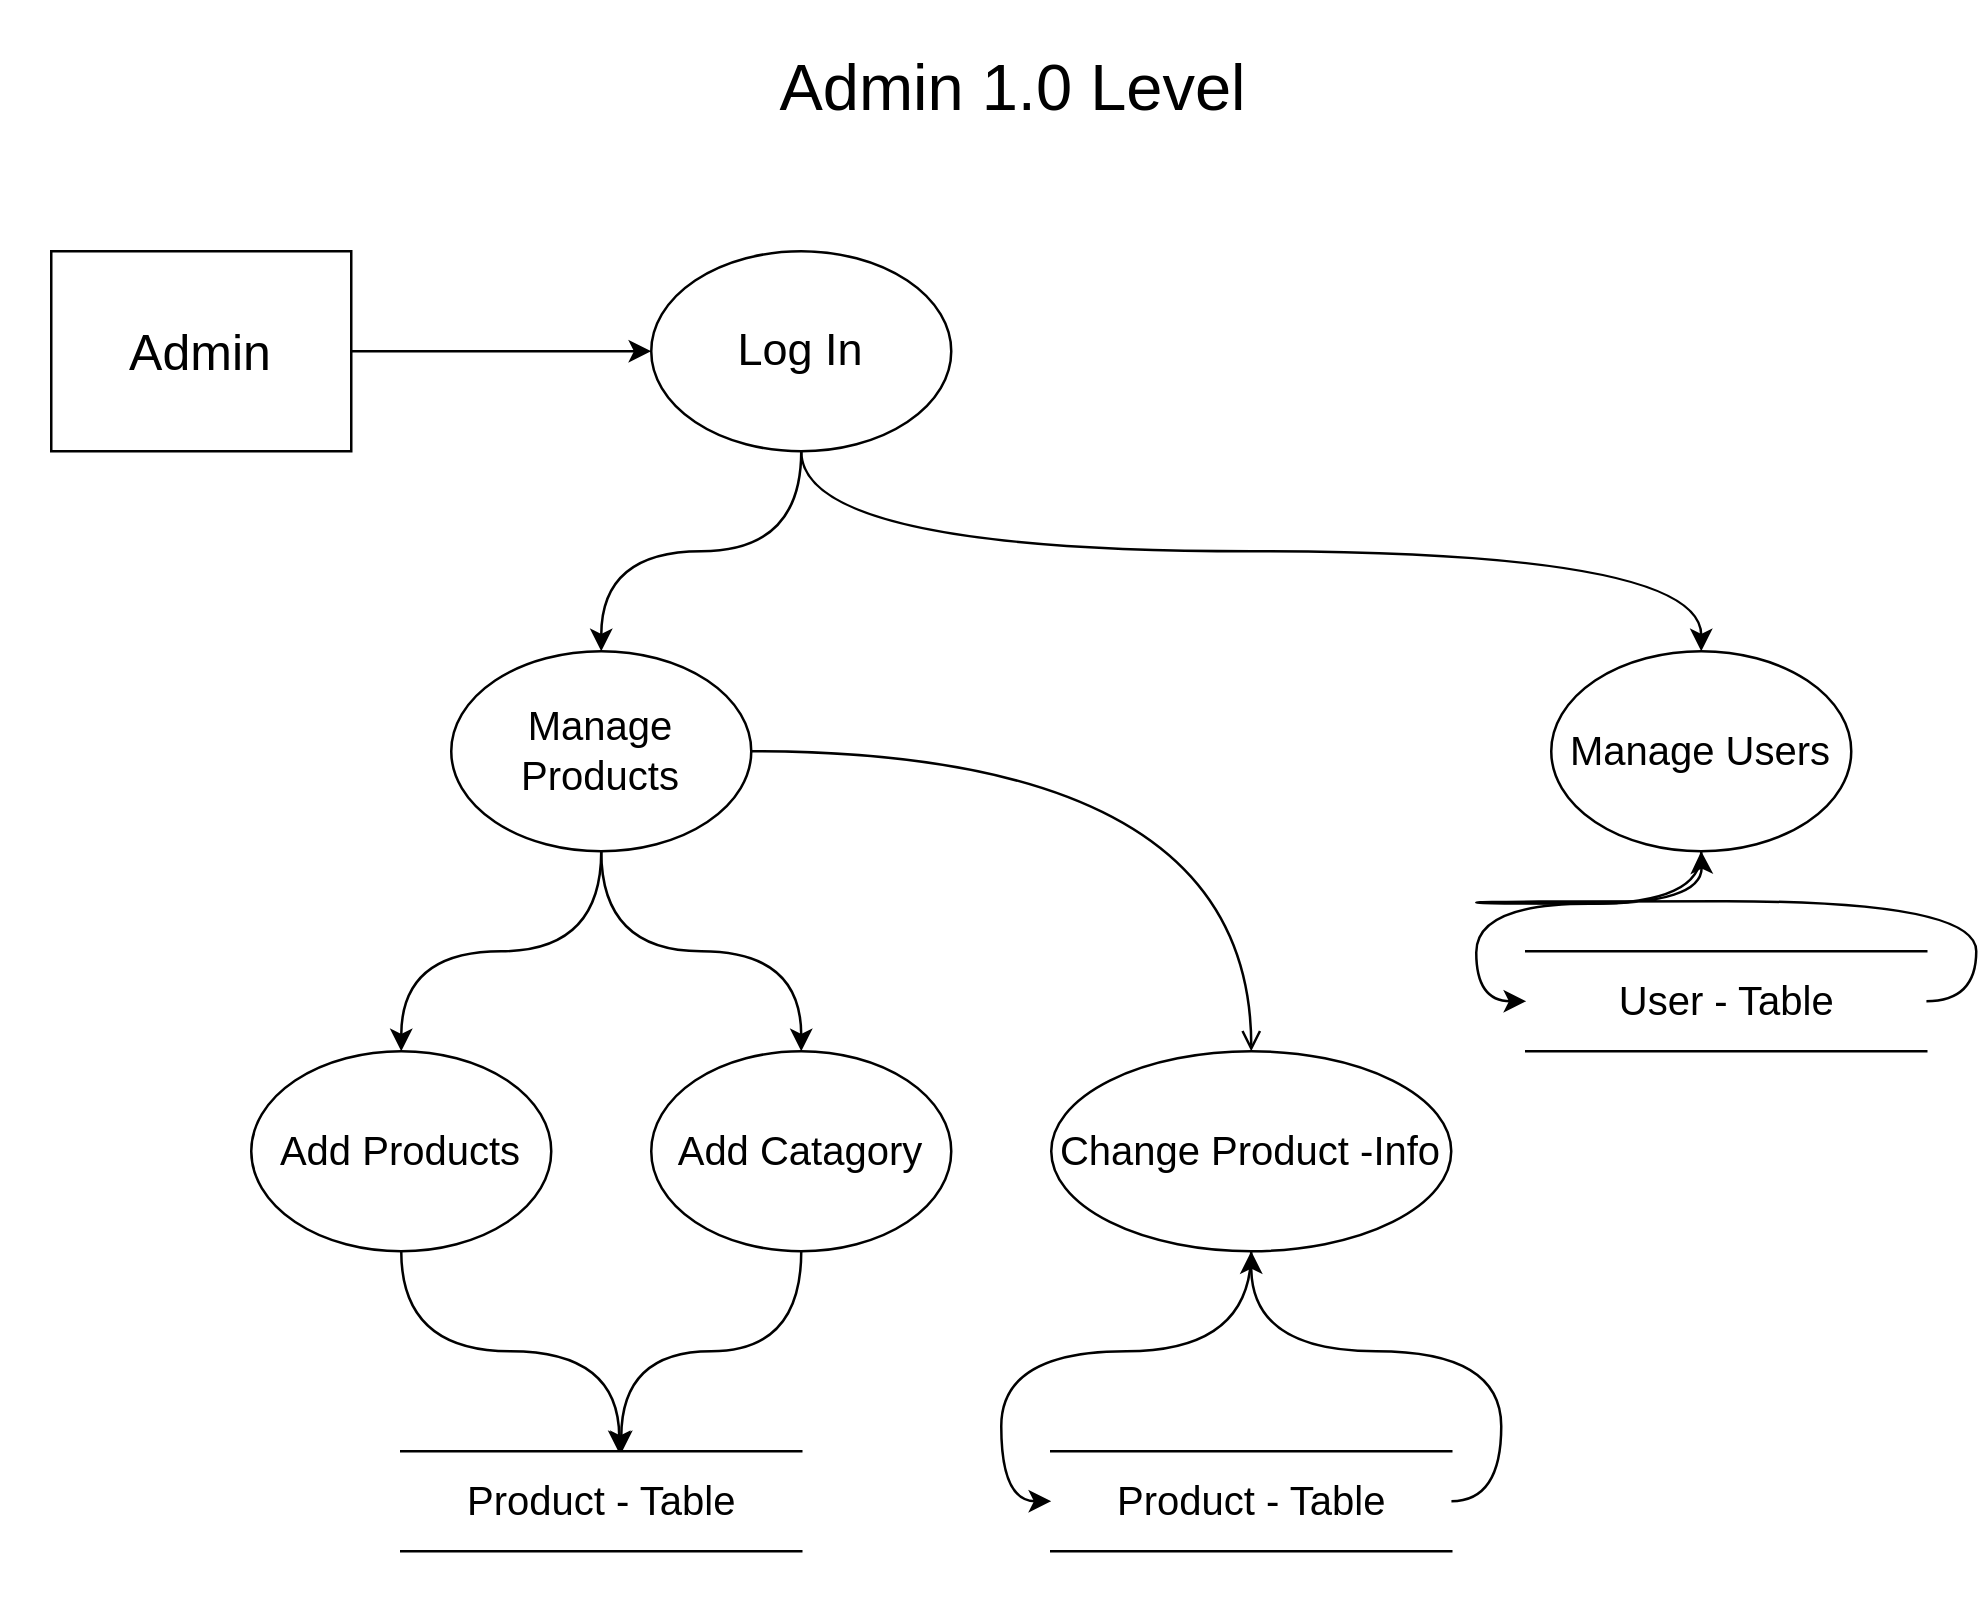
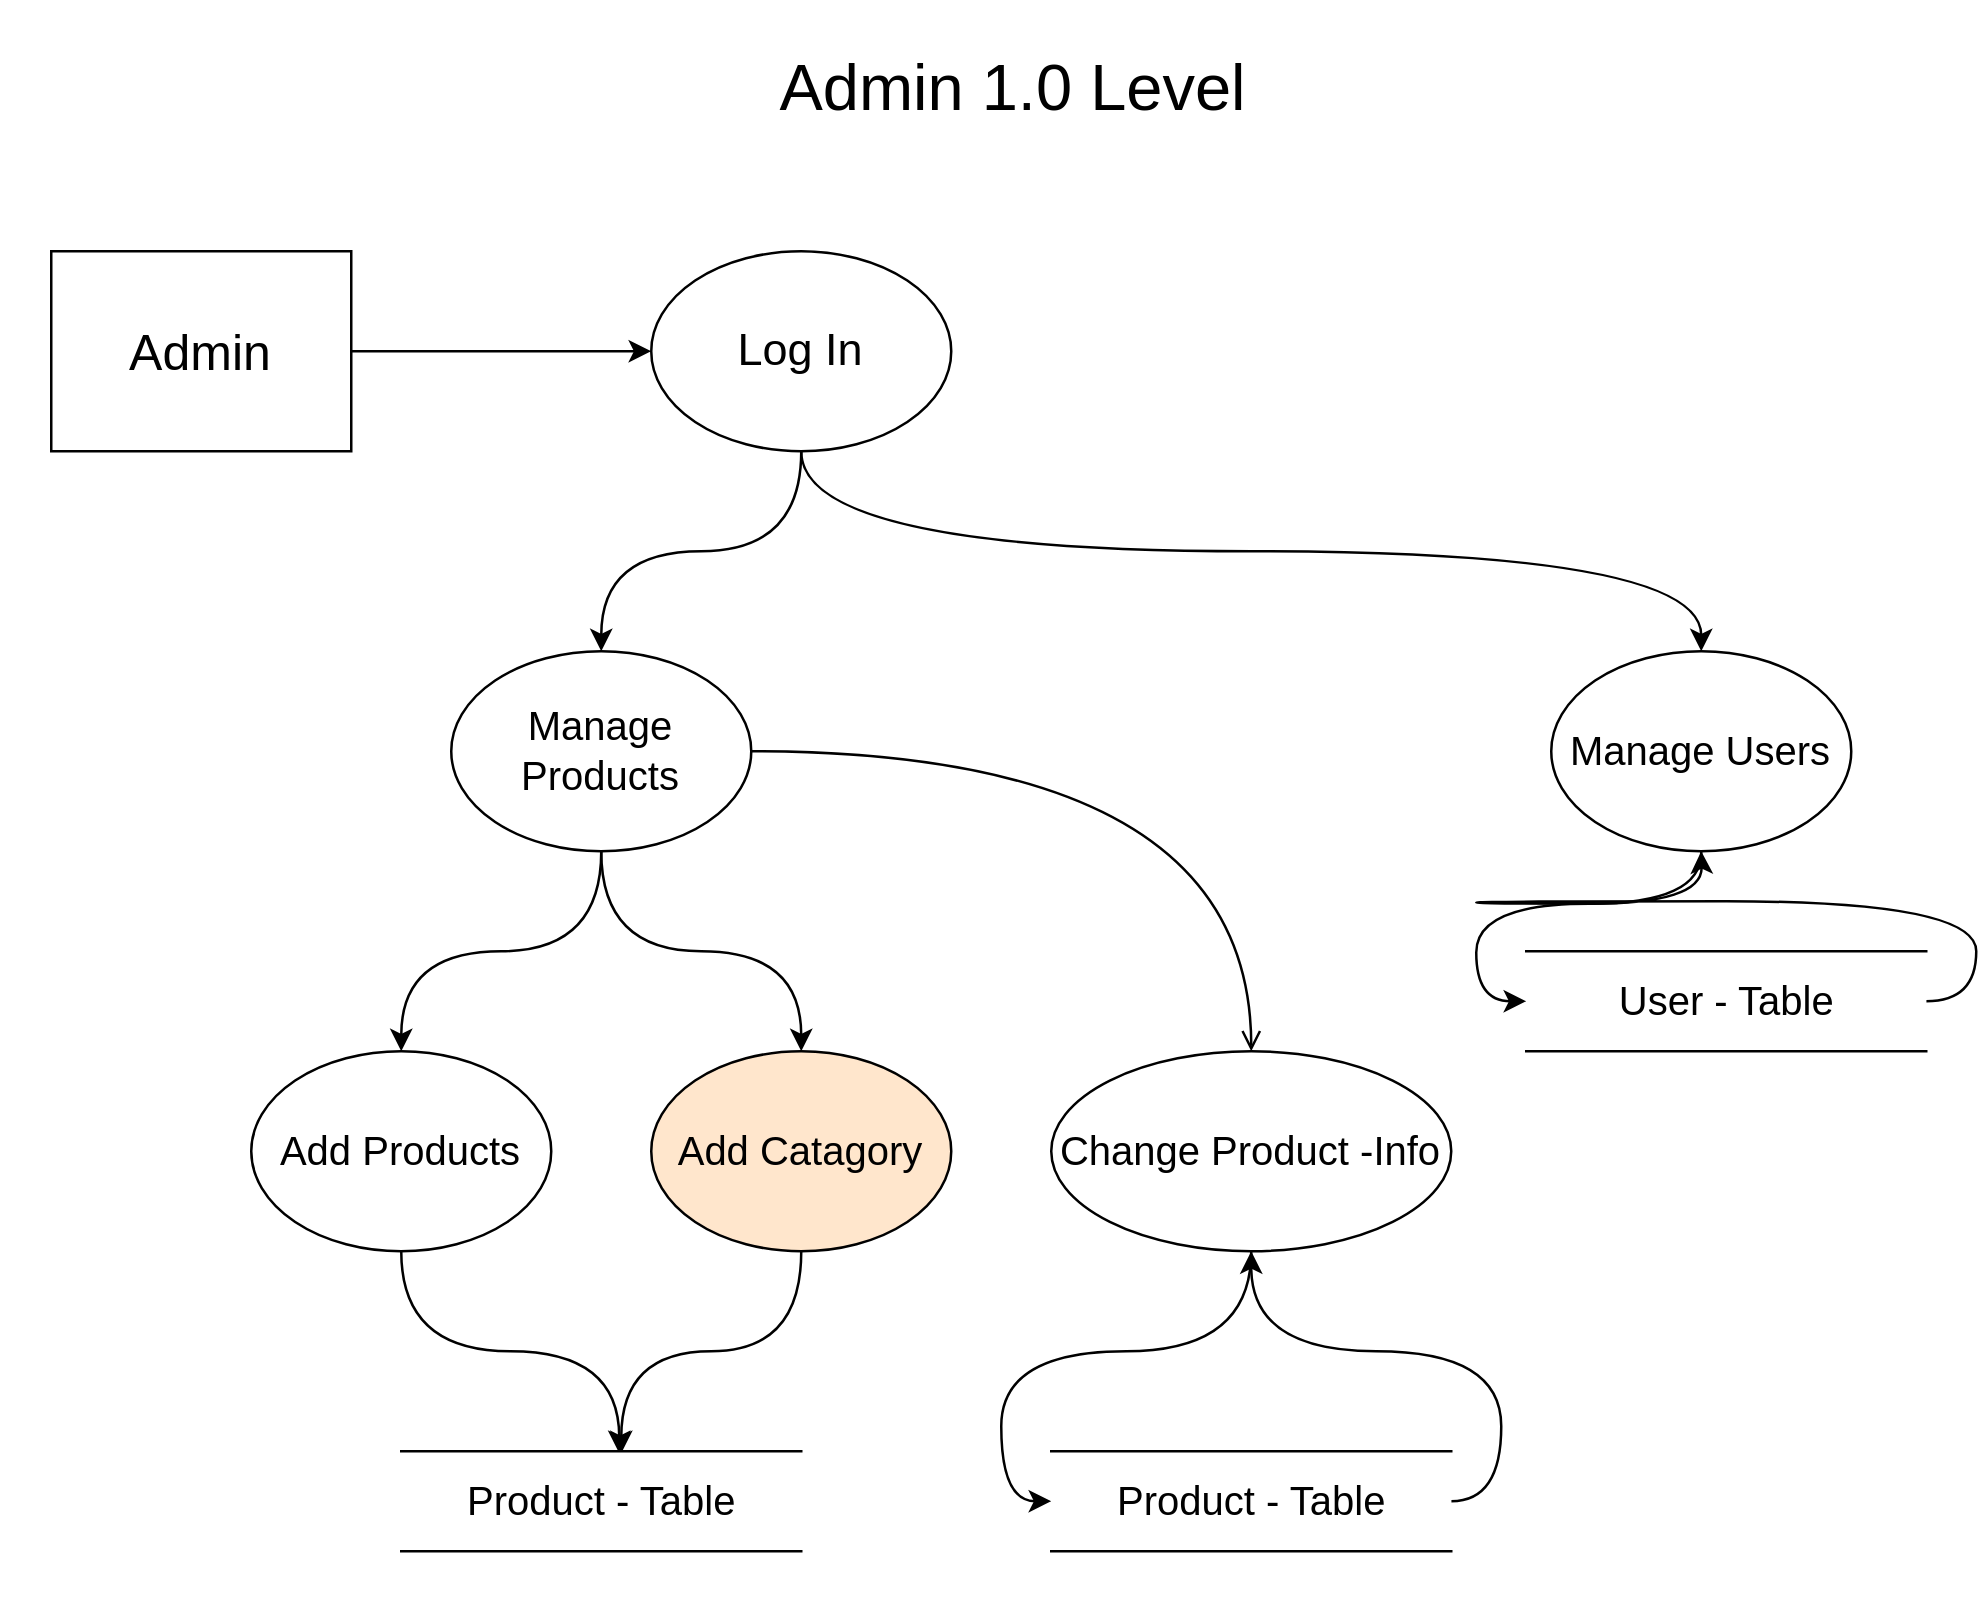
  <mxCell id="0" />
  <mxCell id="1" parent="0" />
  <mxCell id="2" value="&lt;font style=&quot;font-size: 26px&quot;&gt;Admin 1.0 Level&lt;/font&gt;" style="text;html=1;strokeColor=none;fillColor=none;align=center;verticalAlign=middle;whiteSpace=wrap;strokeWidth=4;" vertex="1" parent="1"><mxGeometry x="260" y="20" width="290" height="30" as="geometry" /></mxCell>
  <mxCell id="3" style="edgeStyle=orthogonalEdgeStyle;orthogonalLoop=1;jettySize=auto;html=1;entryX=0;entryY=0.5;entryDx=0;entryDy=0;curved=1;" edge="1" parent="1" source="4" target="7"><mxGeometry relative="1" as="geometry" /></mxCell>
  <mxCell id="4" value="&lt;font style=&quot;font-size: 20px&quot;&gt;Admin&lt;/font&gt;" style="whiteSpace=wrap;html=1;" vertex="1" parent="1"><mxGeometry x="20" y="100" width="120" height="80" as="geometry" /></mxCell>
  <mxCell id="5" style="edgeStyle=orthogonalEdgeStyle;curved=1;rounded=0;orthogonalLoop=1;jettySize=auto;html=1;exitX=0.5;exitY=1;exitDx=0;exitDy=0;entryX=0.5;entryY=0;entryDx=0;entryDy=0;" edge="1" parent="1" source="7" target="11"><mxGeometry relative="1" as="geometry" /></mxCell>
  <mxCell id="6" style="edgeStyle=orthogonalEdgeStyle;curved=1;rounded=0;orthogonalLoop=1;jettySize=auto;html=1;exitX=0.5;exitY=1;exitDx=0;exitDy=0;entryX=0.5;entryY=0;entryDx=0;entryDy=0;" edge="1" parent="1" source="7" target="12"><mxGeometry relative="1" as="geometry" /></mxCell>
  <mxCell id="7" value="&lt;font style=&quot;font-size: 18px&quot;&gt;Log In&lt;/font&gt;" style="ellipse;whiteSpace=wrap;html=1;" vertex="1" parent="1"><mxGeometry x="260" y="100" width="120" height="80" as="geometry" /></mxCell>
  <mxCell id="8" value="" style="edgeStyle=orthogonalEdgeStyle;curved=1;rounded=0;orthogonalLoop=1;jettySize=auto;html=1;" edge="1" parent="1" source="11" target="14"><mxGeometry relative="1" as="geometry" /></mxCell>
  <mxCell id="9" style="edgeStyle=orthogonalEdgeStyle;curved=1;rounded=0;orthogonalLoop=1;jettySize=auto;html=1;exitX=0.5;exitY=1;exitDx=0;exitDy=0;entryX=0.5;entryY=0;entryDx=0;entryDy=0;" edge="1" parent="1" source="11" target="16"><mxGeometry relative="1" as="geometry" /></mxCell>
  <mxCell id="10" style="edgeStyle=orthogonalEdgeStyle;curved=1;rounded=0;orthogonalLoop=1;jettySize=auto;html=1;exitX=1;exitY=0.5;exitDx=0;exitDy=0;entryX=0.5;entryY=0;entryDx=0;entryDy=0;endArrow=open;" edge="1" parent="1" source="11" target="19"><mxGeometry relative="1" as="geometry" /></mxCell>
  <mxCell id="11" value="&lt;span style=&quot;font-size: 16px&quot;&gt;Manage Products&lt;/span&gt;" style="ellipse;whiteSpace=wrap;html=1;" vertex="1" parent="1"><mxGeometry x="180" y="260" width="120" height="80" as="geometry" /></mxCell>
  <mxCell id="12" value="&lt;span style=&quot;font-size: 16px&quot;&gt;Manage Users&lt;/span&gt;" style="ellipse;whiteSpace=wrap;html=1;" vertex="1" parent="1"><mxGeometry x="620" y="260" width="120" height="80" as="geometry" /></mxCell>
  <mxCell id="13" style="edgeStyle=orthogonalEdgeStyle;curved=1;rounded=0;orthogonalLoop=1;jettySize=auto;html=1;exitX=0.5;exitY=1;exitDx=0;exitDy=0;entryX=0.545;entryY=0.02;entryDx=0;entryDy=0;entryPerimeter=0;" edge="1" parent="1" source="14" target="17"><mxGeometry relative="1" as="geometry" /></mxCell>
  <mxCell id="14" value="&lt;font style=&quot;font-size: 16px&quot;&gt;Add Products&lt;/font&gt;" style="ellipse;whiteSpace=wrap;html=1;" vertex="1" parent="1"><mxGeometry x="100" y="420" width="120" height="80" as="geometry" /></mxCell>
  <mxCell id="15" style="edgeStyle=orthogonalEdgeStyle;curved=1;rounded=0;orthogonalLoop=1;jettySize=auto;html=1;exitX=0.5;exitY=1;exitDx=0;exitDy=0;entryX=0.55;entryY=0.02;entryDx=0;entryDy=0;entryPerimeter=0;" edge="1" parent="1" source="16" target="17"><mxGeometry relative="1" as="geometry" /></mxCell>
- <mxCell id="16" value="&lt;font style=&quot;font-size: 16px&quot;&gt;Add Catagory&lt;/font&gt;" style="ellipse;whiteSpace=wrap;html=1;" vertex="1" parent="1"><mxGeometry x="260" y="420" width="120" height="80" as="geometry" /></mxCell>
+ <mxCell id="16" value="&lt;font style=&quot;font-size: 16px&quot;&gt;Add Catagory&lt;/font&gt;" style="ellipse;whiteSpace=wrap;html=1;fillColor=#ffe6cc;" vertex="1" parent="1"><mxGeometry x="260" y="420" width="120" height="80" as="geometry" /></mxCell>
  <mxCell id="17" value="&lt;font style=&quot;font-size: 16px&quot;&gt;Product - Table&lt;/font&gt;" style="html=1;dashed=0;whitespace=wrap;shape=partialRectangle;right=0;left=0;" vertex="1" parent="1"><mxGeometry x="160" y="580" width="160" height="40" as="geometry" /></mxCell>
  <mxCell id="18" style="edgeStyle=orthogonalEdgeStyle;curved=1;rounded=0;orthogonalLoop=1;jettySize=auto;html=1;entryX=0;entryY=0.5;entryDx=0;entryDy=0;" edge="1" parent="1" source="19" target="21"><mxGeometry relative="1" as="geometry" /></mxCell>
  <mxCell id="19" value="&lt;font style=&quot;font-size: 16px&quot;&gt;Change Product -Info&lt;/font&gt;" style="ellipse;whiteSpace=wrap;html=1;" vertex="1" parent="1"><mxGeometry x="420" y="420" width="160" height="80" as="geometry" /></mxCell>
  <mxCell id="20" style="edgeStyle=orthogonalEdgeStyle;curved=1;rounded=0;orthogonalLoop=1;jettySize=auto;html=1;exitX=1;exitY=0.5;exitDx=0;exitDy=0;entryX=0.5;entryY=1;entryDx=0;entryDy=0;" edge="1" parent="1" source="21" target="19"><mxGeometry relative="1" as="geometry" /></mxCell>
  <mxCell id="21" value="&lt;font style=&quot;font-size: 16px&quot;&gt;Product - Table&lt;/font&gt;" style="html=1;dashed=0;whitespace=wrap;shape=partialRectangle;right=0;left=0;gradientColor=none;" vertex="1" parent="1"><mxGeometry x="420" y="580" width="160" height="40" as="geometry" /></mxCell>
  <mxCell id="22" style="edgeStyle=orthogonalEdgeStyle;curved=1;rounded=0;orthogonalLoop=1;jettySize=auto;html=1;entryX=0;entryY=0.5;entryDx=0;entryDy=0;" edge="1" parent="1" target="24"><mxGeometry relative="1" as="geometry"><mxPoint x="680" y="340" as="sourcePoint" /></mxGeometry></mxCell>
  <mxCell id="23" style="edgeStyle=orthogonalEdgeStyle;curved=1;rounded=0;orthogonalLoop=1;jettySize=auto;html=1;exitX=1;exitY=0.5;exitDx=0;exitDy=0;entryX=0.5;entryY=1;entryDx=0;entryDy=0;" edge="1" parent="1" source="24"><mxGeometry relative="1" as="geometry"><mxPoint x="680" y="340" as="targetPoint" /></mxGeometry></mxCell>
  <mxCell id="24" value="&lt;span style=&quot;font-size: 16px&quot;&gt;User - Table&lt;/span&gt;" style="html=1;dashed=0;whitespace=wrap;shape=partialRectangle;right=0;left=0;gradientColor=none;" vertex="1" parent="1"><mxGeometry x="610" y="380" width="160" height="40" as="geometry" /></mxCell>
